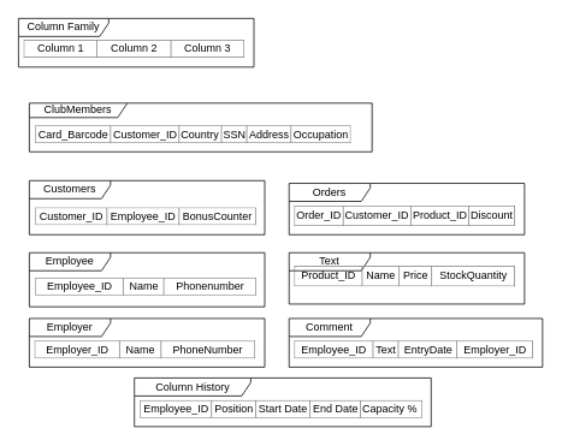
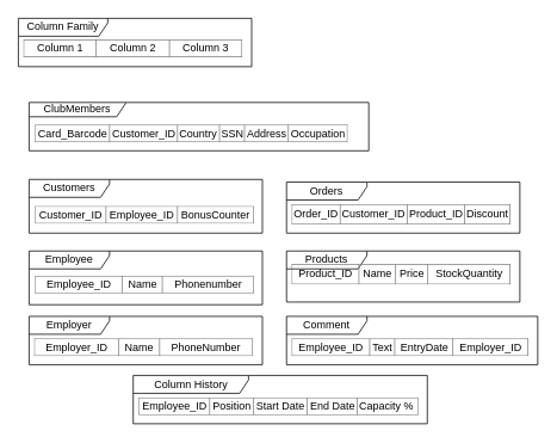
  <mxCell id="0" />
  <mxCell id="1" parent="0" />
  <mxCell id="2" value="ClubMembers&lt;br&gt;" style="shape=umlFrame;whiteSpace=wrap;html=1;width=108;height=16;" vertex="1" parent="1"><mxGeometry x="32" y="114" width="380" height="54" as="geometry" /></mxCell>
  <mxCell id="3" value="&lt;table border=&quot;1&quot; width=&quot;100%&quot; style=&quot;width: 100% ; height: 100% ; border-collapse: collapse&quot;&gt;&lt;tbody&gt;&lt;tr&gt;&lt;td style=&quot;text-align: center&quot;&gt;Card_Barcode&lt;/td&gt;&lt;td align=&quot;center&quot;&gt;Customer_ID&lt;/td&gt;&lt;td&gt;Country&lt;/td&gt;&lt;td align=&quot;center&quot;&gt;SSN&lt;/td&gt;&lt;td align=&quot;center&quot;&gt;Address&lt;/td&gt;&lt;td style=&quot;text-align: center&quot;&gt;Occupation&lt;/td&gt;&lt;/tr&gt;&lt;/tbody&gt;&lt;/table&gt;" style="text;html=1;strokeColor=none;fillColor=none;overflow=fill;" vertex="1" parent="1"><mxGeometry x="39" y="139" width="350" height="20" as="geometry" /></mxCell>
  <mxCell id="4" value="Customers&lt;br&gt;" style="shape=umlFrame;whiteSpace=wrap;html=1;width=90;height=20;" vertex="1" parent="1"><mxGeometry x="32" y="200" width="261" height="60" as="geometry" /></mxCell>
  <mxCell id="5" value="&lt;table border=&quot;1&quot; width=&quot;100%&quot; style=&quot;width: 100% ; height: 100% ; border-collapse: collapse&quot;&gt;&lt;tbody&gt;&lt;tr&gt;&lt;td style=&quot;text-align: center&quot;&gt;Customer_ID&lt;/td&gt;&lt;td align=&quot;center&quot;&gt;Employee_ID&lt;/td&gt;&lt;td style=&quot;text-align: center&quot;&gt;BonusCounter&lt;/td&gt;&lt;/tr&gt;&lt;/tbody&gt;&lt;/table&gt;" style="text;html=1;strokeColor=none;fillColor=none;overflow=fill;" vertex="1" parent="1"><mxGeometry x="39" y="229.5" width="245" height="20" as="geometry" /></mxCell>
  <mxCell id="6" value="Orders&lt;br&gt;" style="shape=umlFrame;whiteSpace=wrap;html=1;width=90;height=20;" vertex="1" parent="1"><mxGeometry x="320" y="203" width="261" height="57" as="geometry" /></mxCell>
  <mxCell id="7" value="&lt;table border=&quot;1&quot; width=&quot;100%&quot; style=&quot;width: 100% ; height: 100% ; border-collapse: collapse&quot;&gt;&lt;tbody&gt;&lt;tr&gt;&lt;td style=&quot;text-align: center&quot;&gt;Order_ID&lt;/td&gt;&lt;td align=&quot;center&quot;&gt;Customer_ID&lt;/td&gt;&lt;td style=&quot;text-align: center&quot;&gt;Product_ID&lt;/td&gt;&lt;td style=&quot;text-align: center&quot;&gt;Discount&lt;/td&gt;&lt;/tr&gt;&lt;/tbody&gt;&lt;/table&gt;" style="text;html=1;strokeColor=none;fillColor=none;overflow=fill;" vertex="1" parent="1"><mxGeometry x="326" y="228" width="245" height="23" as="geometry" /></mxCell>
  <mxCell id="8" value="Column Family" style="shape=umlFrame;whiteSpace=wrap;html=1;width=100;height=20;" vertex="1" parent="1"><mxGeometry x="20" y="20" width="261" height="54" as="geometry" /></mxCell>
  <mxCell id="9" value="&lt;table border=&quot;1&quot; width=&quot;100%&quot; style=&quot;width: 100% ; height: 100% ; border-collapse: collapse&quot;&gt;&lt;tbody&gt;&lt;tr&gt;&lt;td style=&quot;text-align: center&quot;&gt;Column 1&lt;/td&gt;&lt;td align=&quot;center&quot;&gt;Column 2&lt;/td&gt;&lt;td style=&quot;text-align: center&quot;&gt;Column 3&lt;/td&gt;&lt;/tr&gt;&lt;/tbody&gt;&lt;/table&gt;" style="text;html=1;strokeColor=none;fillColor=none;overflow=fill;" vertex="1" parent="1"><mxGeometry x="26" y="44" width="245" height="20" as="geometry" /></mxCell>
- <mxCell id="10" value="Text&lt;br&gt;" style="shape=umlFrame;whiteSpace=wrap;html=1;width=90;height=20;" vertex="1" parent="1"><mxGeometry x="320" y="280" width="261" height="57" as="geometry" /></mxCell>
+ <mxCell id="10" value="Products&lt;br&gt;" style="shape=umlFrame;whiteSpace=wrap;html=1;width=90;height=20;" vertex="1" parent="1"><mxGeometry x="320" y="280" width="261" height="57" as="geometry" /></mxCell>
  <mxCell id="11" value="&lt;table border=&quot;1&quot; width=&quot;100%&quot; style=&quot;width: 100% ; height: 100% ; border-collapse: collapse&quot;&gt;&lt;tbody&gt;&lt;tr&gt;&lt;td style=&quot;text-align: center&quot;&gt;Product_ID&lt;/td&gt;&lt;td align=&quot;center&quot;&gt;Name&lt;/td&gt;&lt;td style=&quot;text-align: center&quot;&gt;Price&lt;/td&gt;&lt;td style=&quot;text-align: center&quot;&gt;StockQuantity&lt;/td&gt;&lt;/tr&gt;&lt;/tbody&gt;&lt;/table&gt;" style="text;html=1;strokeColor=none;fillColor=none;overflow=fill;" vertex="1" parent="1"><mxGeometry x="326" y="295" width="245" height="23" as="geometry" /></mxCell>
  <mxCell id="12" value="Employee&lt;br&gt;" style="shape=umlFrame;whiteSpace=wrap;html=1;width=90;height=20;" vertex="1" parent="1"><mxGeometry x="32" y="280" width="261" height="60" as="geometry" /></mxCell>
  <mxCell id="13" value="&lt;table border=&quot;1&quot; width=&quot;100%&quot; style=&quot;width: 100% ; height: 100% ; border-collapse: collapse&quot;&gt;&lt;tbody&gt;&lt;tr&gt;&lt;td style=&quot;text-align: center&quot;&gt;Employee_ID&lt;/td&gt;&lt;td align=&quot;center&quot;&gt;Name&lt;/td&gt;&lt;td style=&quot;text-align: center&quot;&gt;Phonenumber&lt;/td&gt;&lt;/tr&gt;&lt;/tbody&gt;&lt;/table&gt;" style="text;html=1;strokeColor=none;fillColor=none;overflow=fill;" vertex="1" parent="1"><mxGeometry x="39" y="308" width="245" height="20" as="geometry" /></mxCell>
  <mxCell id="14" value="Employer&lt;br&gt;" style="shape=umlFrame;whiteSpace=wrap;html=1;width=90;height=20;" vertex="1" parent="1"><mxGeometry x="32" y="353" width="261" height="54" as="geometry" /></mxCell>
  <mxCell id="15" value="&lt;table border=&quot;1&quot; width=&quot;100%&quot; style=&quot;width: 100% ; height: 100% ; border-collapse: collapse&quot;&gt;&lt;tbody&gt;&lt;tr&gt;&lt;td style=&quot;text-align: center&quot;&gt;Employer_ID&lt;/td&gt;&lt;td align=&quot;center&quot;&gt;Name&lt;/td&gt;&lt;td style=&quot;text-align: center&quot;&gt;PhoneNumber&lt;/td&gt;&lt;/tr&gt;&lt;/tbody&gt;&lt;/table&gt;" style="text;html=1;strokeColor=none;fillColor=none;overflow=fill;" vertex="1" parent="1"><mxGeometry x="38" y="378" width="245" height="20" as="geometry" /></mxCell>
  <mxCell id="16" value="Column History&lt;br&gt;" style="shape=umlFrame;whiteSpace=wrap;html=1;width=129;height=20;" vertex="1" parent="1"><mxGeometry x="148.5" y="419" width="329" height="54" as="geometry" /></mxCell>
  <mxCell id="17" value="&lt;table border=&quot;1&quot; width=&quot;100%&quot; style=&quot;width: 100% ; height: 100% ; border-collapse: collapse&quot;&gt;&lt;tbody&gt;&lt;tr&gt;&lt;td style=&quot;text-align: center&quot;&gt;Employee_ID&lt;/td&gt;&lt;td align=&quot;center&quot;&gt;Position&lt;/td&gt;&lt;td style=&quot;text-align: center&quot;&gt;Start Date&lt;/td&gt;&lt;td style=&quot;text-align: center&quot;&gt;End Date&lt;/td&gt;&lt;td&gt;Capacity %&lt;/td&gt;&lt;/tr&gt;&lt;/tbody&gt;&lt;/table&gt;&lt;br&gt;" style="text;html=1;strokeColor=none;fillColor=none;overflow=fill;" vertex="1" parent="1"><mxGeometry x="154.5" y="444" width="313" height="20" as="geometry" /></mxCell>
  <mxCell id="18" value="Comment&lt;br&gt;" style="shape=umlFrame;whiteSpace=wrap;html=1;width=90;height=20;" vertex="1" parent="1"><mxGeometry x="320" y="353" width="281" height="54" as="geometry" /></mxCell>
  <mxCell id="19" value="&lt;table border=&quot;1&quot; width=&quot;100%&quot; style=&quot;width: 100% ; height: 100% ; border-collapse: collapse&quot;&gt;&lt;tbody&gt;&lt;tr&gt;&lt;td style=&quot;text-align: center&quot;&gt;Employee_ID&lt;/td&gt;&lt;td align=&quot;center&quot;&gt;Text&lt;/td&gt;&lt;td style=&quot;text-align: center&quot;&gt;EntryDate&lt;/td&gt;&lt;td style=&quot;text-align: center&quot;&gt;Employer_ID&lt;/td&gt;&lt;/tr&gt;&lt;/tbody&gt;&lt;/table&gt;" style="text;html=1;strokeColor=none;fillColor=none;overflow=fill;" vertex="1" parent="1"><mxGeometry x="326" y="378" width="265" height="20" as="geometry" /></mxCell>
